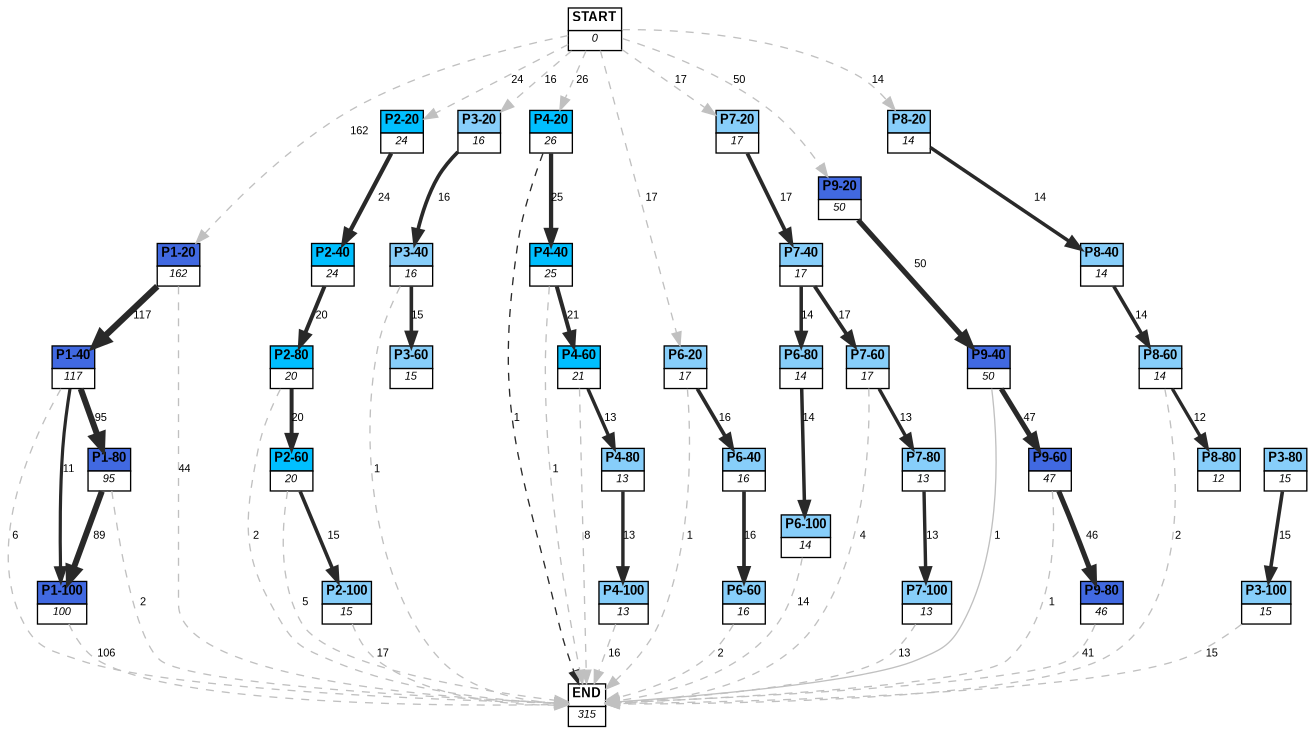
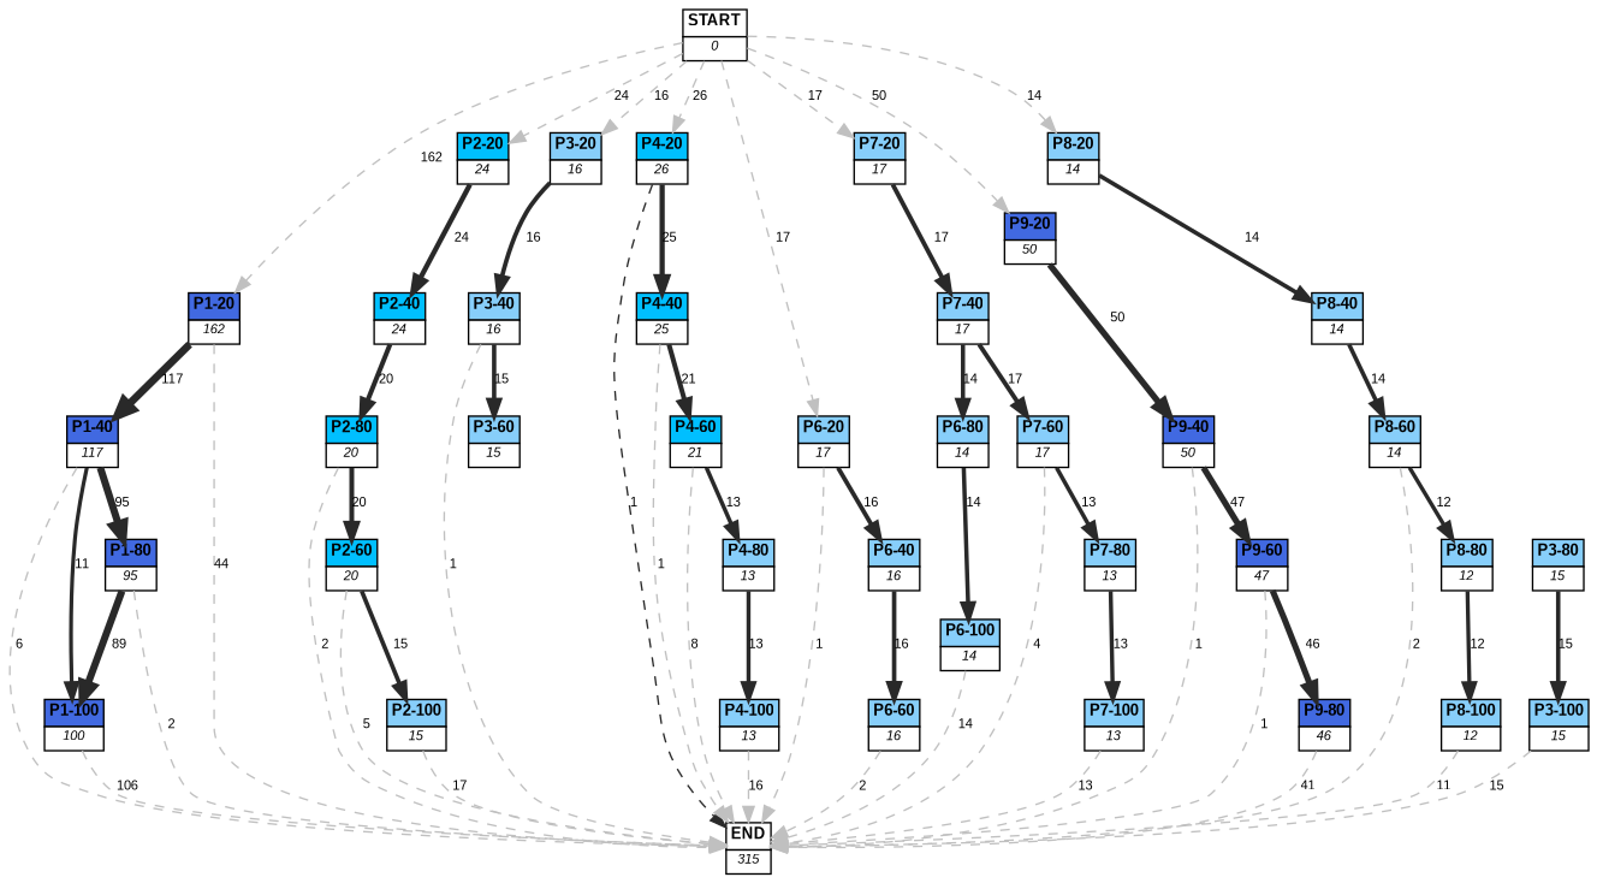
  digraph {
    node [shape=plain]
    edge [color=grey16 fontname=Arial fontsize=8 labelfloat=false style=dashed]
    n1 [label=<<table border="0" cellborder="1" cellspacing="0"><tr><td bgcolor="royalblue"><FONT face="Arial" POINT-SIZE="10"><b>P1-20</b></FONT></td></tr><tr><td bgcolor="white"><FONT face="Arial" POINT-SIZE="8"><i>162</i></FONT></td></tr></table>>]
    n2 [label=<<table border="0" cellborder="1" cellspacing="0"><tr><td bgcolor="royalblue"><FONT face="Arial" POINT-SIZE="10"><b>P1-40</b></FONT></td></tr><tr><td bgcolor="white"><FONT face="Arial" POINT-SIZE="8"><i>117</i></FONT></td></tr></table>>]
    n3 [label=<<table border="0" cellborder="1" cellspacing="0"><tr><td bgcolor="white"><FONT face="Arial" POINT-SIZE="10"><b>END</b></FONT></td></tr><tr><td bgcolor="white"><FONT face="Arial" POINT-SIZE="8"><i>315</i></FONT></td></tr></table>>]
    n4 [label=<<table border="0" cellborder="1" cellspacing="0"><tr><td bgcolor="royalblue"><FONT face="Arial" POINT-SIZE="10"><b>P1-100</b></FONT></td></tr><tr><td bgcolor="white"><FONT face="Arial" POINT-SIZE="8"><i>100</i></FONT></td></tr></table>>]
    n5 [label=<<table border="0" cellborder="1" cellspacing="0"><tr><td bgcolor="royalblue"><FONT face="Arial" POINT-SIZE="10"><b>P1-80</b></FONT></td></tr><tr><td bgcolor="white"><FONT face="Arial" POINT-SIZE="8"><i>95</i></FONT></td></tr></table>>]
    n6 [label=<<table border="0" cellborder="1" cellspacing="0"><tr><td bgcolor="deepskyblue"><FONT face="Arial" POINT-SIZE="10"><b>P2-20</b></FONT></td></tr><tr><td bgcolor="white"><FONT face="Arial" POINT-SIZE="8"><i>24</i></FONT></td></tr></table>>]
    n7 [label=<<table border="0" cellborder="1" cellspacing="0"><tr><td bgcolor="deepskyblue"><FONT face="Arial" POINT-SIZE="10"><b>P2-40</b></FONT></td></tr><tr><td bgcolor="white"><FONT face="Arial" POINT-SIZE="8"><i>24</i></FONT></td></tr></table>>]
    n8 [label=<<table border="0" cellborder="1" cellspacing="0"><tr><td bgcolor="deepskyblue"><FONT face="Arial" POINT-SIZE="10"><b>P2-80</b></FONT></td></tr><tr><td bgcolor="white"><FONT face="Arial" POINT-SIZE="8"><i>20</i></FONT></td></tr></table>>]
    n9 [label=<<table border="0" cellborder="1" cellspacing="0"><tr><td bgcolor="deepskyblue"><FONT face="Arial" POINT-SIZE="10"><b>P2-60</b></FONT></td></tr><tr><td bgcolor="white"><FONT face="Arial" POINT-SIZE="8"><i>20</i></FONT></td></tr></table>>]
    n10 [label=<<table border="0" cellborder="1" cellspacing="0"><tr><td bgcolor="lightskyblue"><FONT face="Arial" POINT-SIZE="10"><b>P2-100</b></FONT></td></tr><tr><td bgcolor="white"><FONT face="Arial" POINT-SIZE="8"><i>15</i></FONT></td></tr></table>>]
    n11 [label=<<table border="0" cellborder="1" cellspacing="0"><tr><td bgcolor="lightskyblue"><FONT face="Arial" POINT-SIZE="10"><b>P3-20</b></FONT></td></tr><tr><td bgcolor="white"><FONT face="Arial" POINT-SIZE="8"><i>16</i></FONT></td></tr></table>>]
    n12 [label=<<table border="0" cellborder="1" cellspacing="0"><tr><td bgcolor="lightskyblue"><FONT face="Arial" POINT-SIZE="10"><b>P3-40</b></FONT></td></tr><tr><td bgcolor="white"><FONT face="Arial" POINT-SIZE="8"><i>16</i></FONT></td></tr></table>>]
    n13 [label=<<table border="0" cellborder="1" cellspacing="0"><tr><td bgcolor="lightskyblue"><FONT face="Arial" POINT-SIZE="10"><b>P3-60</b></FONT></td></tr><tr><td bgcolor="white"><FONT face="Arial" POINT-SIZE="8"><i>15</i></FONT></td></tr></table>>]
    n14 [label=<<table border="0" cellborder="1" cellspacing="0"><tr><td bgcolor="lightskyblue"><FONT face="Arial" POINT-SIZE="10"><b>P3-80</b></FONT></td></tr><tr><td bgcolor="white"><FONT face="Arial" POINT-SIZE="8"><i>15</i></FONT></td></tr></table>>]
    n15 [label=<<table border="0" cellborder="1" cellspacing="0"><tr><td bgcolor="lightskyblue"><FONT face="Arial" POINT-SIZE="10"><b>P3-100</b></FONT></td></tr><tr><td bgcolor="white"><FONT face="Arial" POINT-SIZE="8"><i>15</i></FONT></td></tr></table>>]
    n16 [label=<<table border="0" cellborder="1" cellspacing="0"><tr><td bgcolor="deepskyblue"><FONT face="Arial" POINT-SIZE="10"><b>P4-20</b></FONT></td></tr><tr><td bgcolor="white"><FONT face="Arial" POINT-SIZE="8"><i>26</i></FONT></td></tr></table>>]
    n17 [label=<<table border="0" cellborder="1" cellspacing="0"><tr><td bgcolor="deepskyblue"><FONT face="Arial" POINT-SIZE="10"><b>P4-40</b></FONT></td></tr><tr><td bgcolor="white"><FONT face="Arial" POINT-SIZE="8"><i>25</i></FONT></td></tr></table>>]
    n18 [label=<<table border="0" cellborder="1" cellspacing="0"><tr><td bgcolor="deepskyblue"><FONT face="Arial" POINT-SIZE="10"><b>P4-60</b></FONT></td></tr><tr><td bgcolor="white"><FONT face="Arial" POINT-SIZE="8"><i>21</i></FONT></td></tr></table>>]
    n19 [label=<<table border="0" cellborder="1" cellspacing="0"><tr><td bgcolor="lightskyblue"><FONT face="Arial" POINT-SIZE="10"><b>P4-80</b></FONT></td></tr><tr><td bgcolor="white"><FONT face="Arial" POINT-SIZE="8"><i>13</i></FONT></td></tr></table>>]
    n20 [label=<<table border="0" cellborder="1" cellspacing="0"><tr><td bgcolor="lightskyblue"><FONT face="Arial" POINT-SIZE="10"><b>P4-100</b></FONT></td></tr><tr><td bgcolor="white"><FONT face="Arial" POINT-SIZE="8"><i>13</i></FONT></td></tr></table>>]
    n21 [label=<<table border="0" cellborder="1" cellspacing="0"><tr><td bgcolor="lightskyblue"><FONT face="Arial" POINT-SIZE="10"><b>P6-20</b></FONT></td></tr><tr><td bgcolor="white"><FONT face="Arial" POINT-SIZE="8"><i>17</i></FONT></td></tr></table>>]
    n22 [label=<<table border="0" cellborder="1" cellspacing="0"><tr><td bgcolor="lightskyblue"><FONT face="Arial" POINT-SIZE="10"><b>P6-40</b></FONT></td></tr><tr><td bgcolor="white"><FONT face="Arial" POINT-SIZE="8"><i>16</i></FONT></td></tr></table>>]
    n23 [label=<<table border="0" cellborder="1" cellspacing="0"><tr><td bgcolor="lightskyblue"><FONT face="Arial" POINT-SIZE="10"><b>P6-60</b></FONT></td></tr><tr><td bgcolor="white"><FONT face="Arial" POINT-SIZE="8"><i>16</i></FONT></td></tr></table>>]
    n24 [label=<<table border="0" cellborder="1" cellspacing="0"><tr><td bgcolor="lightskyblue"><FONT face="Arial" POINT-SIZE="10"><b>P6-80</b></FONT></td></tr><tr><td bgcolor="white"><FONT face="Arial" POINT-SIZE="8"><i>14</i></FONT></td></tr></table>>]
    n25 [label=<<table border="0" cellborder="1" cellspacing="0"><tr><td bgcolor="lightskyblue"><FONT face="Arial" POINT-SIZE="10"><b>P6-100</b></FONT></td></tr><tr><td bgcolor="white"><FONT face="Arial" POINT-SIZE="8"><i>14</i></FONT></td></tr></table>>]
    n26 [label=<<table border="0" cellborder="1" cellspacing="0"><tr><td bgcolor="lightskyblue"><FONT face="Arial" POINT-SIZE="10"><b>P7-20</b></FONT></td></tr><tr><td bgcolor="white"><FONT face="Arial" POINT-SIZE="8"><i>17</i></FONT></td></tr></table>>]
    n27 [label=<<table border="0" cellborder="1" cellspacing="0"><tr><td bgcolor="lightskyblue"><FONT face="Arial" POINT-SIZE="10"><b>P7-40</b></FONT></td></tr><tr><td bgcolor="white"><FONT face="Arial" POINT-SIZE="8"><i>17</i></FONT></td></tr></table>>]
    n28 [label=<<table border="0" cellborder="1" cellspacing="0"><tr><td bgcolor="lightskyblue"><FONT face="Arial" POINT-SIZE="10"><b>P7-60</b></FONT></td></tr><tr><td bgcolor="white"><FONT face="Arial" POINT-SIZE="8"><i>17</i></FONT></td></tr></table>>]
    n29 [label=<<table border="0" cellborder="1" cellspacing="0"><tr><td bgcolor="lightskyblue"><FONT face="Arial" POINT-SIZE="10"><b>P7-80</b></FONT></td></tr><tr><td bgcolor="white"><FONT face="Arial" POINT-SIZE="8"><i>13</i></FONT></td></tr></table>>]
    n30 [label=<<table border="0" cellborder="1" cellspacing="0"><tr><td bgcolor="lightskyblue"><FONT face="Arial" POINT-SIZE="10"><b>P7-100</b></FONT></td></tr><tr><td bgcolor="white"><FONT face="Arial" POINT-SIZE="8"><i>13</i></FONT></td></tr></table>>]
    n31 [label=<<table border="0" cellborder="1" cellspacing="0"><tr><td bgcolor="royalblue"><FONT face="Arial" POINT-SIZE="10"><b>P9-20</b></FONT></td></tr><tr><td bgcolor="white"><FONT face="Arial" POINT-SIZE="8"><i>50</i></FONT></td></tr></table>>]
    n32 [label=<<table border="0" cellborder="1" cellspacing="0"><tr><td bgcolor="royalblue"><FONT face="Arial" POINT-SIZE="10"><b>P9-40</b></FONT></td></tr><tr><td bgcolor="white"><FONT face="Arial" POINT-SIZE="8"><i>50</i></FONT></td></tr></table>>]
    n33 [label=<<table border="0" cellborder="1" cellspacing="0"><tr><td bgcolor="royalblue"><FONT face="Arial" POINT-SIZE="10"><b>P9-60</b></FONT></td></tr><tr><td bgcolor="white"><FONT face="Arial" POINT-SIZE="8"><i>47</i></FONT></td></tr></table>>]
    n34 [label=<<table border="0" cellborder="1" cellspacing="0"><tr><td bgcolor="royalblue"><FONT face="Arial" POINT-SIZE="10"><b>P9-80</b></FONT></td></tr><tr><td bgcolor="white"><FONT face="Arial" POINT-SIZE="8"><i>46</i></FONT></td></tr></table>>]
    n35 [label=<<table border="0" cellborder="1" cellspacing="0"><tr><td bgcolor="lightskyblue"><FONT face="Arial" POINT-SIZE="10"><b>P8-20</b></FONT></td></tr><tr><td bgcolor="white"><FONT face="Arial" POINT-SIZE="8"><i>14</i></FONT></td></tr></table>>]
    n36 [label=<<table border="0" cellborder="1" cellspacing="0"><tr><td bgcolor="lightskyblue"><FONT face="Arial" POINT-SIZE="10"><b>P8-40</b></FONT></td></tr><tr><td bgcolor="white"><FONT face="Arial" POINT-SIZE="8"><i>14</i></FONT></td></tr></table>>]
    n37 [label=<<table border="0" cellborder="1" cellspacing="0"><tr><td bgcolor="lightskyblue"><FONT face="Arial" POINT-SIZE="10"><b>P8-60</b></FONT></td></tr><tr><td bgcolor="white"><FONT face="Arial" POINT-SIZE="8"><i>14</i></FONT></td></tr></table>>]
    n38 [label=<<table border="0" cellborder="1" cellspacing="0"><tr><td bgcolor="lightskyblue"><FONT face="Arial" POINT-SIZE="10"><b>P8-80</b></FONT></td></tr><tr><td bgcolor="white"><FONT face="Arial" POINT-SIZE="8"><i>12</i></FONT></td></tr></table>>]
+   n39 [label=<<table border="0" cellborder="1" cellspacing="0"><tr><td bgcolor="lightskyblue"><FONT face="Arial" POINT-SIZE="10"><b>P8-100</b></FONT></td></tr><tr><td bgcolor="white"><FONT face="Arial" POINT-SIZE="8"><i>12</i></FONT></td></tr></table>>]
    n40 [label=<<table border="0" cellborder="1" cellspacing="0"><tr><td bgcolor="white"><FONT face="Arial" POINT-SIZE="10"><b>START</b></FONT></td></tr><tr><td bgcolor="white"><FONT face="Arial" POINT-SIZE="8"><i>0</i></FONT></td></tr></table>>]
    n1 -> n2 [label=117 penwidth=4.762173934797756 style=""]
    n1 -> n3 [color=grey label=44]
    n2 -> n3 [color=grey label=6]
    n2 -> n4 [label=11 penwidth=2.3978952727983707 style=""]
    n2 -> n5 [label=95 penwidth=4.553876891600541 style=""]
    n4 -> n3 [color=grey label=106]
    n5 -> n3 [color=grey label=2]
    n5 -> n4 [label=89 penwidth=4.48863636973214 style=""]
    n6 -> n7 [label=24 penwidth=3.1780538303479458 style=""]
    n7 -> n8 [label=20 penwidth=2.995732273553991 style=""]
    n8 -> n3 [color=grey label=2]
    n8 -> n9 [label=20 penwidth=2.995732273553991 style=""]
    n9 -> n3 [color=grey label=5]
    n9 -> n10 [label=15 penwidth=2.70805020110221 style=""]
    n10 -> n3 [color=grey label=17]
    n11 -> n12 [label=16 penwidth=2.772588722239781 style=""]
    n12 -> n3 [color=grey label=1]
    n12 -> n13 [label=15 penwidth=2.70805020110221 style=""]
    n14 -> n15 [label=15 penwidth=2.70805020110221 style=""]
    n15 -> n3 [color=grey label=15]
    n16 -> n3 [label=1]
    n16 -> n17 [label=25 penwidth=3.2188758248682006 style=""]
    n17 -> n3 [color=grey label=1]
    n17 -> n18 [label=21 penwidth=3.044522437723423 style=""]
    n18 -> n3 [color=grey label=8]
    n18 -> n19 [label=13 penwidth=2.5649493574615367 style=""]
    n19 -> n20 [label=13 penwidth=2.5649493574615367 style=""]
    n20 -> n3 [color=grey label=16]
    n21 -> n3 [color=grey label=1]
    n21 -> n22 [label=16 penwidth=2.772588722239781 style=""]
    n22 -> n23 [label=16 penwidth=2.772588722239781 style=""]
    n23 -> n3 [color=grey label=2]
    n24 -> n25 [label=14 penwidth=2.6390573296152584 style=""]
    n25 -> n3 [color=grey label=14]
    n26 -> n27 [label=17 penwidth=2.833213344056216 style=""]
    n27 -> n24 [label=14 penwidth=2.6390573296152584 style=""]
    n27 -> n28 [label=17 penwidth=2.833213344056216 style=""]
    n28 -> n3 [color=grey label=4]
    n28 -> n29 [label=13 penwidth=2.5649493574615367 style=""]
    n29 -> n30 [label=13 penwidth=2.5649493574615367 style=""]
    n30 -> n3 [color=grey label=13]
    n31 -> n32 [label=50 penwidth=3.912023005428146 style=""]
-   n32 -> n3 [color=grey label=1 style=solid]
+   n32 -> n3 [color=grey label=1]
    n32 -> n33 [label=47 penwidth=3.8501476017100584 style=""]
    n33 -> n3 [color=grey label=1]
    n33 -> n34 [label=46 penwidth=3.828641396489095 style=""]
    n34 -> n3 [color=grey label=41]
    n35 -> n36 [label=14 penwidth=2.6390573296152584 style=""]
    n36 -> n37 [label=14 penwidth=2.6390573296152584 style=""]
    n37 -> n3 [color=grey label=2]
    n37 -> n38 [label=12 penwidth=2.4849066497880004 style=""]
+   n38 -> n39 [label=12 penwidth=2.4849066497880004 style=""]
+   n39 -> n3 [color=grey label=11]
    n40 -> n1 [color=grey label=162]
    n40 -> n6 [color=grey label=24]
    n40 -> n11 [color=grey label=16]
    n40 -> n16 [color=grey label=26]
    n40 -> n21 [color=grey label=17]
    n40 -> n26 [color=grey label=17]
    n40 -> n31 [color=grey label=50]
    n40 -> n35 [color=grey label=14]
  }
